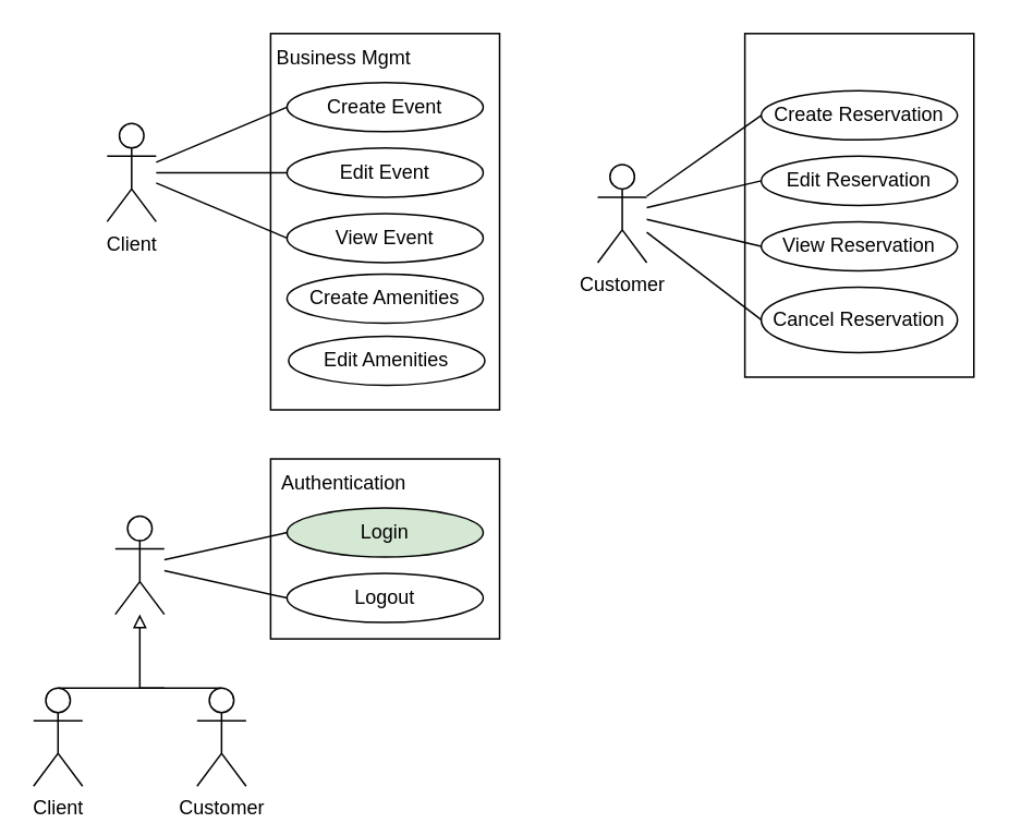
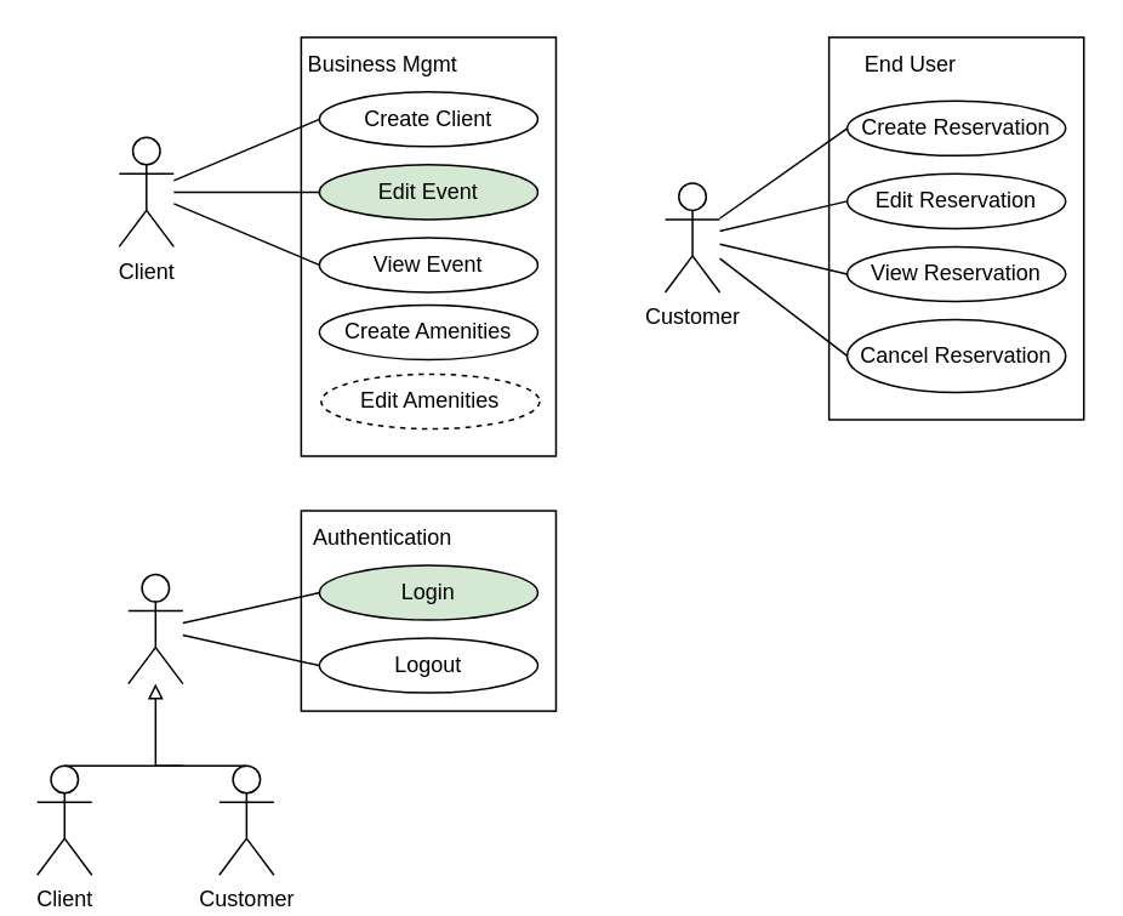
  <mxCell id="0" />
  <mxCell id="1" parent="0" />
  <mxCell id="2" value="" style="rounded=0;whiteSpace=wrap;html=1;" parent="1" vertex="1"><mxGeometry x="165" y="20" width="140" height="230" as="geometry" /></mxCell>
  <mxCell id="3" value="Client" style="shape=umlActor;verticalLabelPosition=bottom;verticalAlign=top;html=1;outlineConnect=0;" parent="1" vertex="1"><mxGeometry x="65" y="75" width="30" height="60" as="geometry" /></mxCell>
- <mxCell id="4" value="Create Event" style="ellipse;whiteSpace=wrap;html=1;" parent="1" vertex="1"><mxGeometry x="175" y="50" width="120" height="30" as="geometry" /></mxCell>
- <mxCell id="5" value="Edit Event" style="ellipse;whiteSpace=wrap;html=1;" parent="1" vertex="1"><mxGeometry x="175" y="90" width="120" height="30" as="geometry" /></mxCell>
+ <mxCell id="4" value="Create Client" style="ellipse;whiteSpace=wrap;html=1;" parent="1" vertex="1"><mxGeometry x="175" y="50" width="120" height="30" as="geometry" /></mxCell>
+ <mxCell id="5" value="Edit Event" style="ellipse;whiteSpace=wrap;html=1;fillColor=#d5e8d4;" parent="1" vertex="1"><mxGeometry x="175" y="90" width="120" height="30" as="geometry" /></mxCell>
  <mxCell id="6" value="View Event" style="ellipse;whiteSpace=wrap;html=1;" parent="1" vertex="1"><mxGeometry x="175" y="130" width="120" height="30" as="geometry" /></mxCell>
  <mxCell id="7" value="" style="endArrow=none;html=1;rounded=0;entryX=0;entryY=0.5;entryDx=0;entryDy=0;" parent="1" source="3" target="4" edge="1"><mxGeometry width="50" height="50" relative="1" as="geometry"><mxPoint x="285" y="270" as="sourcePoint" /><mxPoint x="335" y="220" as="targetPoint" /></mxGeometry></mxCell>
  <mxCell id="8" value="" style="endArrow=none;html=1;rounded=0;entryX=0;entryY=0.5;entryDx=0;entryDy=0;" parent="1" source="3" target="5" edge="1"><mxGeometry width="50" height="50" relative="1" as="geometry"><mxPoint x="55" y="283.684" as="sourcePoint" /><mxPoint x="135" y="250" as="targetPoint" /></mxGeometry></mxCell>
  <mxCell id="9" value="" style="endArrow=none;html=1;rounded=0;entryX=0;entryY=0.5;entryDx=0;entryDy=0;" parent="1" source="3" target="6" edge="1"><mxGeometry width="50" height="50" relative="1" as="geometry"><mxPoint x="85" y="463.684" as="sourcePoint" /><mxPoint x="165" y="430" as="targetPoint" /></mxGeometry></mxCell>
  <mxCell id="10" value="" style="rounded=0;whiteSpace=wrap;html=1;" parent="1" vertex="1"><mxGeometry x="455" y="20" width="140" height="210" as="geometry" /></mxCell>
  <mxCell id="11" value="Customer" style="shape=umlActor;verticalLabelPosition=bottom;verticalAlign=top;html=1;outlineConnect=0;" parent="1" vertex="1"><mxGeometry x="365" y="100" width="30" height="60" as="geometry" /></mxCell>
  <mxCell id="12" value="Create Reservation" style="ellipse;whiteSpace=wrap;html=1;" parent="1" vertex="1"><mxGeometry x="465" y="55" width="120" height="30" as="geometry" /></mxCell>
  <mxCell id="13" value="Edit Reservation" style="ellipse;whiteSpace=wrap;html=1;" parent="1" vertex="1"><mxGeometry x="465" y="95" width="120" height="30" as="geometry" /></mxCell>
  <mxCell id="14" value="View Reservation" style="ellipse;whiteSpace=wrap;html=1;" parent="1" vertex="1"><mxGeometry x="465" y="135" width="120" height="30" as="geometry" /></mxCell>
  <mxCell id="15" value="" style="endArrow=none;html=1;rounded=0;entryX=0;entryY=0.5;entryDx=0;entryDy=0;" parent="1" source="11" target="12" edge="1"><mxGeometry width="50" height="50" relative="1" as="geometry"><mxPoint x="585" y="295" as="sourcePoint" /><mxPoint x="635" y="245" as="targetPoint" /></mxGeometry></mxCell>
  <mxCell id="16" value="" style="endArrow=none;html=1;rounded=0;entryX=0;entryY=0.5;entryDx=0;entryDy=0;" parent="1" source="11" target="13" edge="1"><mxGeometry width="50" height="50" relative="1" as="geometry"><mxPoint x="355" y="308.684" as="sourcePoint" /><mxPoint x="435" y="275" as="targetPoint" /></mxGeometry></mxCell>
  <mxCell id="17" value="" style="endArrow=none;html=1;rounded=0;entryX=0;entryY=0.5;entryDx=0;entryDy=0;" parent="1" source="11" target="14" edge="1"><mxGeometry width="50" height="50" relative="1" as="geometry"><mxPoint x="385" y="488.684" as="sourcePoint" /><mxPoint x="465" y="455" as="targetPoint" /></mxGeometry></mxCell>
  <mxCell id="18" value="Cancel Reservation" style="ellipse;whiteSpace=wrap;html=1;" parent="1" vertex="1"><mxGeometry x="465" y="175" width="120" height="40" as="geometry" /></mxCell>
  <mxCell id="19" value="" style="endArrow=none;html=1;rounded=0;entryX=0;entryY=0.5;entryDx=0;entryDy=0;" parent="1" source="11" target="18" edge="1"><mxGeometry width="50" height="50" relative="1" as="geometry"><mxPoint x="265" y="165" as="sourcePoint" /><mxPoint x="315" y="115" as="targetPoint" /></mxGeometry></mxCell>
  <mxCell id="20" value="" style="rounded=0;whiteSpace=wrap;html=1;" parent="1" vertex="1"><mxGeometry x="165" y="280" width="140" height="110" as="geometry" /></mxCell>
  <mxCell id="21" value="" style="shape=umlActor;verticalLabelPosition=bottom;verticalAlign=top;html=1;outlineConnect=0;" parent="1" vertex="1"><mxGeometry x="70" y="315" width="30" height="60" as="geometry" /></mxCell>
  <mxCell id="22" value="Login" style="ellipse;whiteSpace=wrap;html=1;fillColor=#d5e8d4;" parent="1" vertex="1"><mxGeometry x="175" y="310" width="120" height="30" as="geometry" /></mxCell>
  <mxCell id="23" value="Logout" style="ellipse;whiteSpace=wrap;html=1;" parent="1" vertex="1"><mxGeometry x="175" y="350" width="120" height="30" as="geometry" /></mxCell>
  <mxCell id="24" value="" style="endArrow=none;html=1;rounded=0;entryX=0;entryY=0.5;entryDx=0;entryDy=0;" parent="1" source="21" target="22" edge="1"><mxGeometry width="50" height="50" relative="1" as="geometry"><mxPoint x="290" y="510" as="sourcePoint" /><mxPoint x="340" y="460" as="targetPoint" /></mxGeometry></mxCell>
  <mxCell id="25" value="" style="endArrow=none;html=1;rounded=0;entryX=0;entryY=0.5;entryDx=0;entryDy=0;" parent="1" source="21" target="23" edge="1"><mxGeometry width="50" height="50" relative="1" as="geometry"><mxPoint x="60" y="523.684" as="sourcePoint" /><mxPoint x="140" y="490" as="targetPoint" /></mxGeometry></mxCell>
  <mxCell id="26" value="Customer" style="shape=umlActor;verticalLabelPosition=bottom;verticalAlign=top;html=1;outlineConnect=0;" parent="1" vertex="1"><mxGeometry x="120" y="420" width="30" height="60" as="geometry" /></mxCell>
  <mxCell id="27" value="Client" style="shape=umlActor;verticalLabelPosition=bottom;verticalAlign=top;html=1;outlineConnect=0;" parent="1" vertex="1"><mxGeometry x="20" y="420" width="30" height="60" as="geometry" /></mxCell>
  <mxCell id="28" value="" style="endArrow=block;html=1;rounded=0;exitX=0.5;exitY=0;exitDx=0;exitDy=0;exitPerimeter=0;endFill=0;" parent="1" source="26" target="21" edge="1"><mxGeometry width="50" height="50" relative="1" as="geometry"><mxPoint x="120" y="370" as="sourcePoint" /><mxPoint x="170" y="320" as="targetPoint" /><Array as="points"><mxPoint x="85" y="420" /></Array></mxGeometry></mxCell>
  <mxCell id="29" value="" style="endArrow=none;html=1;rounded=0;exitX=0.5;exitY=0;exitDx=0;exitDy=0;exitPerimeter=0;" parent="1" source="27" edge="1"><mxGeometry width="50" height="50" relative="1" as="geometry"><mxPoint x="120" y="370" as="sourcePoint" /><mxPoint x="100" y="420" as="targetPoint" /></mxGeometry></mxCell>
  <mxCell id="30" value="Authentication" style="text;html=1;strokeColor=none;fillColor=none;align=center;verticalAlign=middle;whiteSpace=wrap;rounded=0;" parent="1" vertex="1"><mxGeometry x="165" y="280" width="90" height="30" as="geometry" /></mxCell>
  <mxCell id="31" value="Business Mgmt" style="text;html=1;strokeColor=none;fillColor=none;align=center;verticalAlign=middle;whiteSpace=wrap;rounded=0;" parent="1" vertex="1"><mxGeometry x="165" y="20" width="90" height="30" as="geometry" /></mxCell>
+ <mxCell id="32" value="End User" style="text;html=1;strokeColor=none;fillColor=none;align=center;verticalAlign=middle;whiteSpace=wrap;rounded=0;" parent="1" vertex="1"><mxGeometry x="455" y="20" width="90" height="30" as="geometry" /></mxCell>
  <mxCell id="33" value="Create Amenities" style="ellipse;whiteSpace=wrap;html=1;" vertex="1" parent="1"><mxGeometry x="175" y="167" width="120" height="30" as="geometry" /></mxCell>
- <mxCell id="34" value="Edit Amenities" style="ellipse;whiteSpace=wrap;html=1;" vertex="1" parent="1"><mxGeometry x="176" y="205" width="120" height="30" as="geometry" /></mxCell>
+ <mxCell id="34" value="Edit Amenities" style="ellipse;whiteSpace=wrap;html=1;dashed=1;" vertex="1" parent="1"><mxGeometry x="176" y="205" width="120" height="30" as="geometry" /></mxCell>
